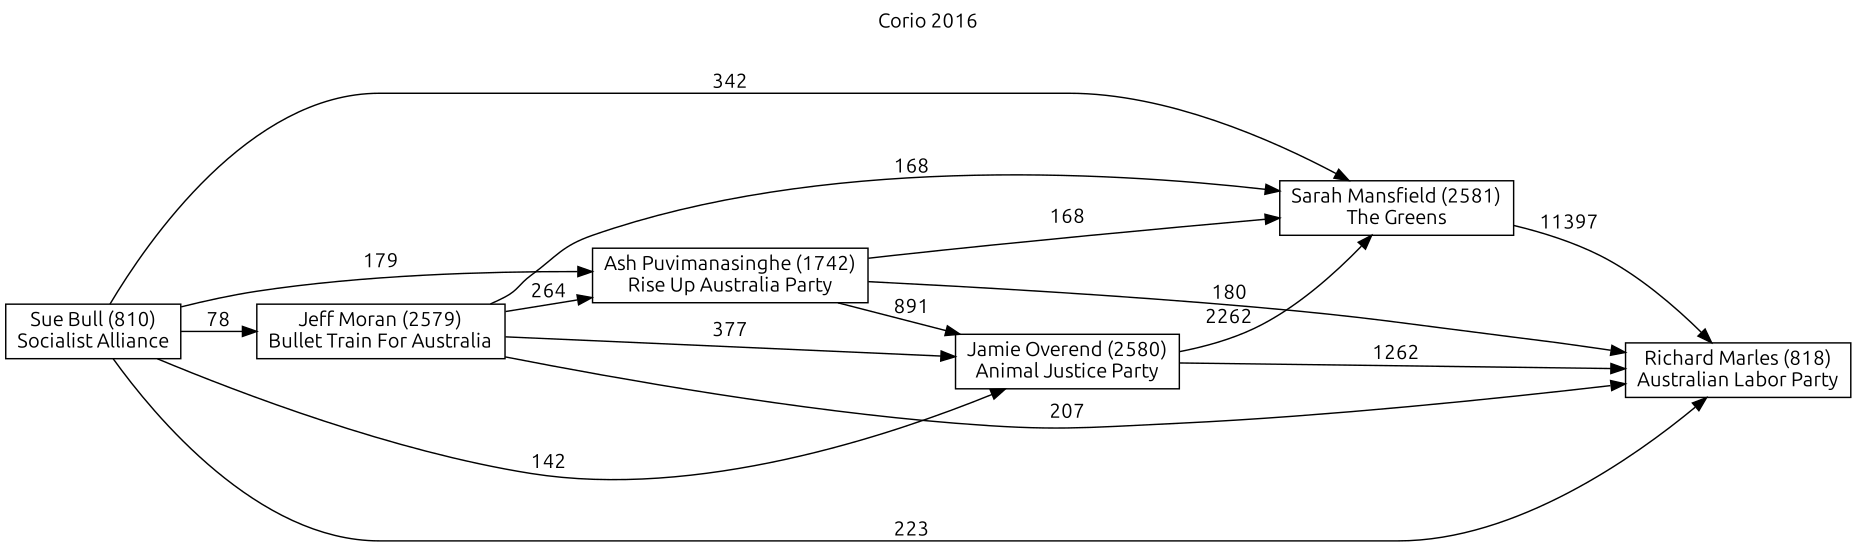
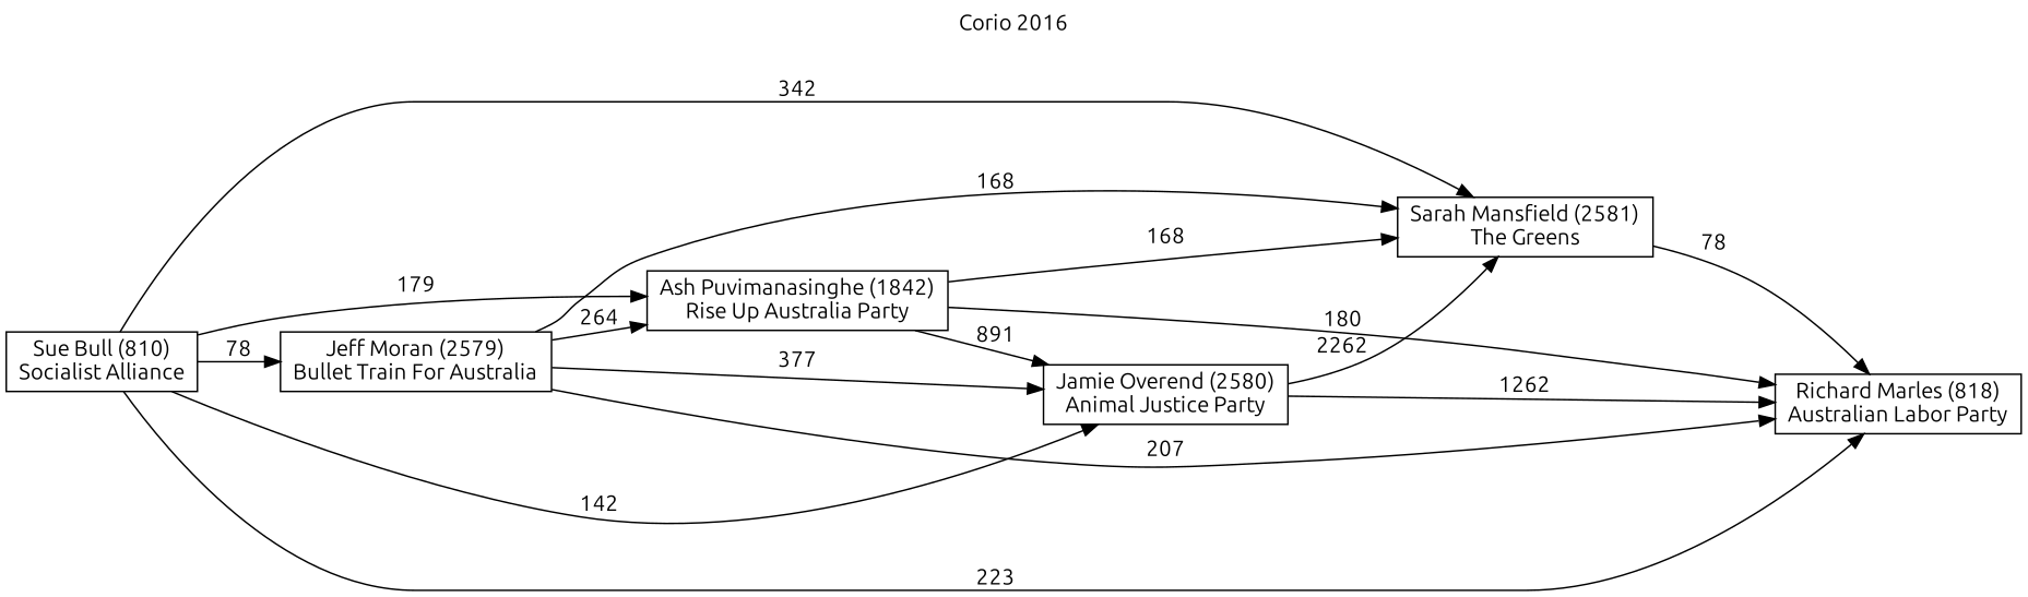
  digraph {
    fontname=Ubuntu
    label="Corio 2016"
    labelloc=t
    mclimit=10
    rankdir=LR
    node [fontname=Ubuntu shape=box]
    edge [fontname=Ubuntu]
    n1 [label="Jamie Overend (2580)\nAnimal Justice Party"]
    n2 [label="Richard Marles (818)\nAustralian Labor Party"]
    n3 [label="Sarah Mansfield (2581)\nThe Greens"]
    n4 [label="Jeff Moran (2579)\nBullet Train For Australia"]
-   n5 [label="Ash Puvimanasinghe (1742)\nRise Up Australia Party"]
+   n5 [label="Ash Puvimanasinghe (1842)\nRise Up Australia Party"]
    n6 [label="Sue Bull (810)\nSocialist Alliance"]
    n1 -> n2 [label=1262]
    n1 -> n3 [label=2262]
-   n3 -> n2 [label=11397]
+   n3 -> n2 [label=78]
    n4 -> n1 [label=377]
    n4 -> n2 [label=207]
    n4 -> n3 [label=168]
    n4 -> n5 [label=264]
    n5 -> n1 [label=891]
    n5 -> n2 [label=180]
    n5 -> n3 [label=168]
    n6 -> n1 [label=142]
    n6 -> n2 [label=223]
    n6 -> n3 [label=342]
    n6 -> n4 [label=78]
    n6 -> n5 [label=179]
  }
